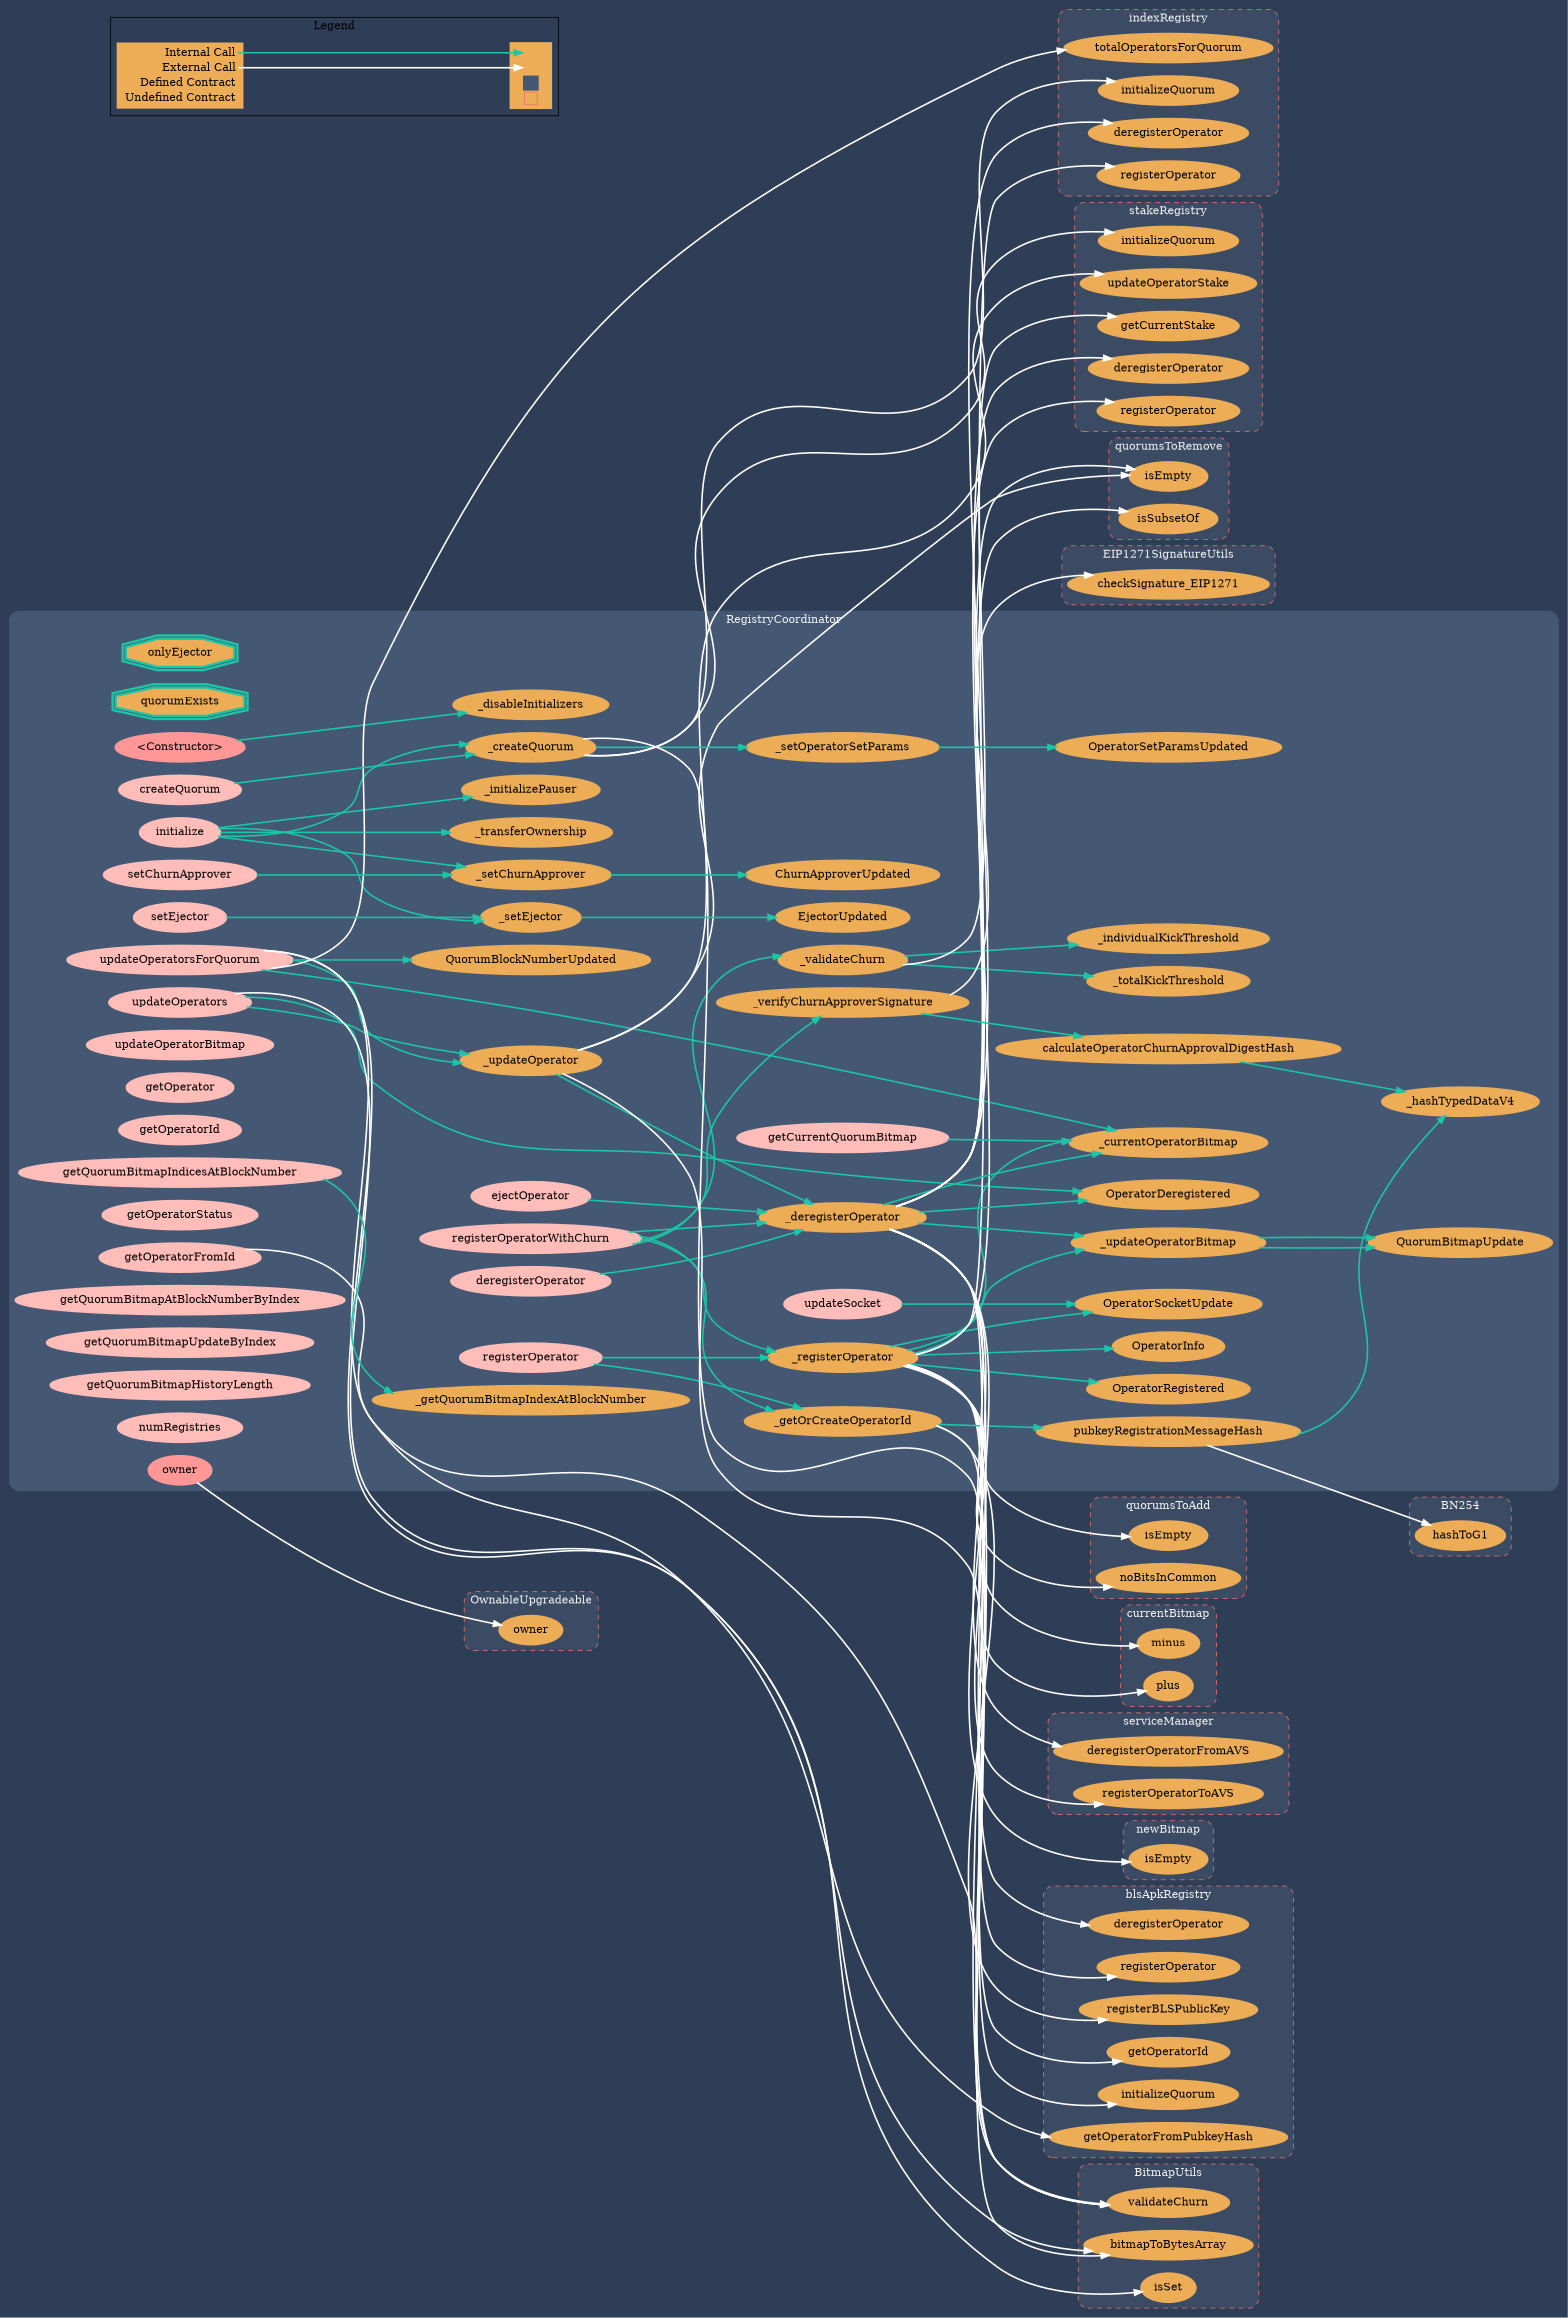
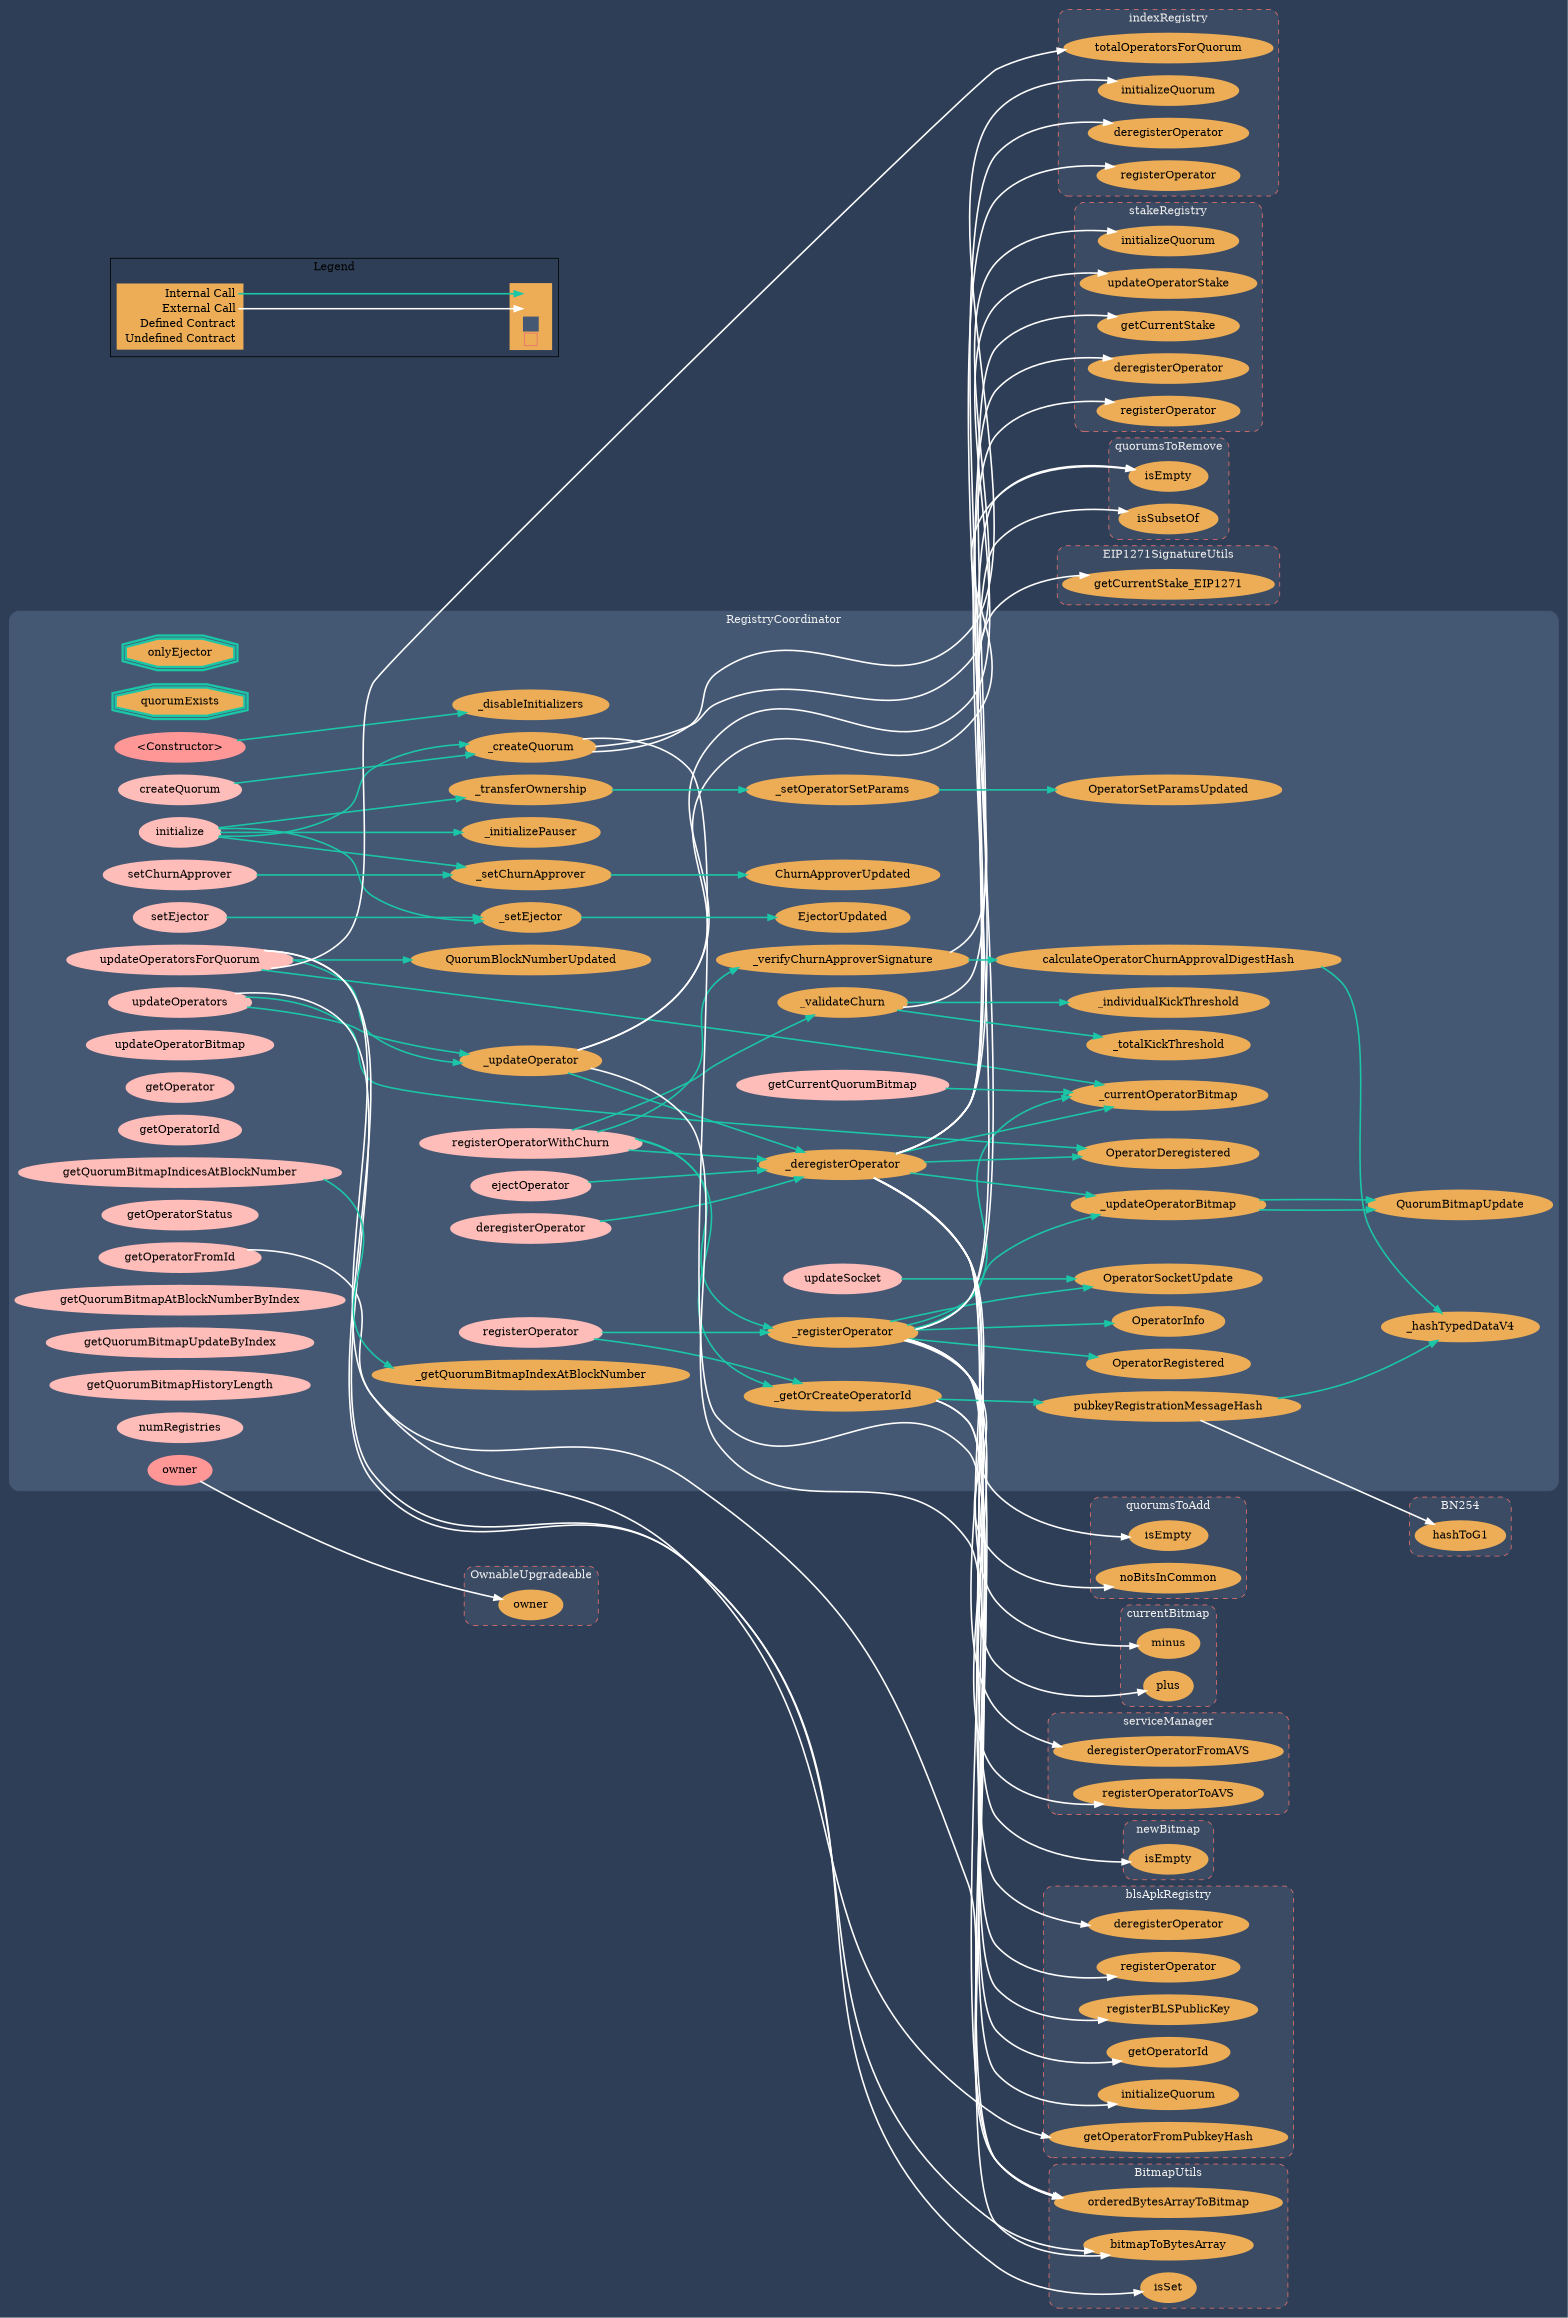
  digraph {
    bgcolor="#2e3e56"
    compound=true
    rankdir=LR
    node [color="#edad56" fillcolor="#edad56" penwidth=3 style=filled]
    edge [color="#1bc6a6" fontname="helvetica Neue Ultra Light" penwidth=2]
    n1 [color="#1bc6a6" label=onlyEjector shape=doubleoctagon]
    n2 [color="#1bc6a6" label=quorumExists shape=doubleoctagon]
    n3 [color="#FF9797" fillcolor="#FF9797" label="<Constructor>"]
    n4 [color="#ffbdb9" fillcolor="#ffbdb9" label=initialize]
    n5 [color="#ffbdb9" fillcolor="#ffbdb9" label=registerOperator]
    n6 [color="#ffbdb9" fillcolor="#ffbdb9" label=registerOperatorWithChurn]
    n7 [color="#ffbdb9" fillcolor="#ffbdb9" label=deregisterOperator]
    n8 [color="#ffbdb9" fillcolor="#ffbdb9" label=updateOperators]
    n9 [color="#ffbdb9" fillcolor="#ffbdb9" label=updateOperatorsForQuorum]
    n10 [color="#ffbdb9" fillcolor="#ffbdb9" label=updateSocket]
    n11 [color="#ffbdb9" fillcolor="#ffbdb9" label=ejectOperator]
    n12 [color="#ffbdb9" fillcolor="#ffbdb9" label=createQuorum]
    n13 [color="#ffbdb9" fillcolor="#ffbdb9" label=setChurnApprover]
    n14 [color="#ffbdb9" fillcolor="#ffbdb9" label=setEjector]
    n15 [label=_registerOperator]
    n16 [label=_getOrCreateOperatorId]
    n17 [label=_validateChurn]
    n18 [label=_deregisterOperator]
    n19 [label=_updateOperator]
    n20 [label=_individualKickThreshold]
    n21 [label=_totalKickThreshold]
    n22 [label=_verifyChurnApproverSignature]
    n23 [label=_createQuorum]
    n24 [label=_updateOperatorBitmap]
    n25 [label=_currentOperatorBitmap]
    n26 [label=_getQuorumBitmapIndexAtBlockNumber]
    n27 [label=_setOperatorSetParams]
    n28 [label=_setChurnApprover]
    n29 [label=_setEjector]
    n30 [color="#ffbdb9" fillcolor="#ffbdb9" label=updateOperatorBitmap]
    n31 [color="#ffbdb9" fillcolor="#ffbdb9" label=getOperator]
    n32 [color="#ffbdb9" fillcolor="#ffbdb9" label=getOperatorId]
    n33 [color="#ffbdb9" fillcolor="#ffbdb9" label=getOperatorFromId]
    n34 [color="#ffbdb9" fillcolor="#ffbdb9" label=getOperatorStatus]
    n35 [color="#ffbdb9" fillcolor="#ffbdb9" label=getQuorumBitmapIndicesAtBlockNumber]
    n36 [color="#ffbdb9" fillcolor="#ffbdb9" label=getQuorumBitmapAtBlockNumberByIndex]
    n37 [color="#ffbdb9" fillcolor="#ffbdb9" label=getQuorumBitmapUpdateByIndex]
    n38 [color="#ffbdb9" fillcolor="#ffbdb9" label=getCurrentQuorumBitmap]
    n39 [color="#ffbdb9" fillcolor="#ffbdb9" label=getQuorumBitmapHistoryLength]
    n40 [color="#ffbdb9" fillcolor="#ffbdb9" label=numRegistries]
    n41 [label=calculateOperatorChurnApprovalDigestHash]
    n42 [label=pubkeyRegistrationMessageHash]
    n43 [color="#FF9797" fillcolor="#FF9797" label=owner]
    n44 [label=_disableInitializers]
    n45 [label=_transferOwnership]
    n46 [label=_initializePauser]
    n47 [label=QuorumBlockNumberUpdated]
    n48 [label=OperatorSocketUpdate]
    n49 [label=OperatorInfo]
    n50 [label=OperatorRegistered]
    n51 [label=OperatorDeregistered]
    n52 [label=QuorumBitmapUpdate]
    n53 [label=OperatorSetParamsUpdated]
    n54 [label=ChurnApproverUpdated]
    n55 [label=EjectorUpdated]
    n56 [label=_hashTypedDataV4]
    n57 [label=bitmapToBytesArray]
-   n58 [label=validateChurn]
+   n58 [label=orderedBytesArrayToBitmap]
    n59 [label=isSet]
    n60 [label=totalOperatorsForQuorum]
    n61 [label=registerOperator]
    n62 [label=deregisterOperator]
    n63 [label=initializeQuorum]
    n64 [label=isEmpty]
    n65 [label=noBitsInCommon]
    n66 [label=plus]
    n67 [label=minus]
    n68 [label=registerOperatorToAVS]
    n69 [label=deregisterOperatorFromAVS]
    n70 [label=registerOperator]
    n71 [label=getOperatorId]
    n72 [label=registerBLSPublicKey]
    n73 [label=deregisterOperator]
    n74 [label=initializeQuorum]
    n75 [label=getOperatorFromPubkeyHash]
    n76 [label=registerOperator]
    n77 [label=getCurrentStake]
    n78 [label=deregisterOperator]
    n79 [label=updateOperatorStake]
    n80 [label=initializeQuorum]
    n81 [label=isEmpty]
    n82 [label=isSubsetOf]
    n83 [label=isEmpty]
-   n84 [label=checkSignature_EIP1271]
+   n84 [label=getCurrentStake_EIP1271]
    n85 [label=<<table border="0" cellpadding="2" cellspacing="0" cellborder="0">   <tr><td align="right" port="i1">Internal Call</td></tr>   <tr><td align="right" port="i2">External Call</td></tr>   <tr><td align="right" port="i3">Defined Contract</td></tr>   <tr><td align="right" port="i4">Undefined Contract</td></tr>   </table>> shape=plaintext]
    n86 [label=<<table border="0" cellpadding="2" cellspacing="0" cellborder="0">   <tr><td port="i1">&nbsp;&nbsp;&nbsp;</td></tr>   <tr><td port="i2">&nbsp;&nbsp;&nbsp;</td></tr>   <tr><td port="i3" bgcolor="#445773">&nbsp;&nbsp;&nbsp;</td></tr>   <tr><td port="i4">     <table border="1" cellborder="0" cellspacing="0" cellpadding="7" color="#e8726d">       <tr>        <td></td>       </tr>      </table>   </td></tr>   </table>> shape=plaintext]
    n87 [label=hashToG1]
    n88 [label=owner]
    subgraph cluster_1 {
      bgcolor="#445773"
      color="#445773"
      fontcolor="#f0f0f0"
      label=RegistryCoordinator
      style=rounded
      n1
      n2
      n3
      n4
      n5
      n6
      n7
      n8
      n9
      n10
      n11
      n12
      n13
      n14
      n15
      n16
      n17
      n18
      n19
      n20
      n21
      n22
      n23
      n24
      n25
      n26
      n27
      n28
      n29
      n30
      n31
      n32
      n33
      n34
      n35
      n36
      n37
      n38
      n39
      n40
      n41
      n42
      n43
      n44
      n45
      n46
      n47
      n48
      n49
      n50
      n51
      n52
      n53
      n54
      n55
      n56
    }
    subgraph cluster_2 {
      bgcolor="#3b4b63"
      color="#e8726d"
      fontcolor="#f0f0f0"
      label=BitmapUtils
      style="rounded,dashed"
      n57
      n58
      n59
    }
    subgraph cluster_3 {
      bgcolor="#3b4b63"
      color="#e8726d"
      fontcolor="#f0f0f0"
      label=indexRegistry
      style="rounded,dashed"
      n60
      n61
      n62
      n63
    }
    subgraph cluster_4 {
      bgcolor="#3b4b63"
      color="#e8726d"
      fontcolor="#f0f0f0"
      label=quorumsToAdd
      style="rounded,dashed"
      n64
      n65
    }
    subgraph cluster_5 {
      bgcolor="#3b4b63"
      color="#e8726d"
      fontcolor="#f0f0f0"
      label=currentBitmap
      style="rounded,dashed"
      n66
      n67
    }
    subgraph cluster_6 {
      bgcolor="#3b4b63"
      color="#e8726d"
      fontcolor="#f0f0f0"
      label=serviceManager
      style="rounded,dashed"
      n68
      n69
    }
    subgraph cluster_7 {
      bgcolor="#3b4b63"
      color="#e8726d"
      fontcolor="#f0f0f0"
      label=blsApkRegistry
      style="rounded,dashed"
      n70
      n71
      n72
      n73
      n74
      n75
    }
    subgraph cluster_8 {
      bgcolor="#3b4b63"
      color="#e8726d"
      fontcolor="#f0f0f0"
      label=stakeRegistry
      style="rounded,dashed"
      n76
      n77
      n78
      n79
      n80
    }
    subgraph cluster_9 {
      bgcolor="#3b4b63"
      color="#e8726d"
      fontcolor="#f0f0f0"
      label=quorumsToRemove
      style="rounded,dashed"
      n81
      n82
    }
    subgraph cluster_10 {
      bgcolor="#3b4b63"
      color="#e8726d"
      fontcolor="#f0f0f0"
      label=newBitmap
      style="rounded,dashed"
      n83
    }
    subgraph cluster_11 {
      bgcolor="#3b4b63"
      color="#e8726d"
      fontcolor="#f0f0f0"
      label=EIP1271SignatureUtils
      style="rounded,dashed"
      n84
    }
    subgraph cluster_12 {
      label=Legend
      n85
      n86
    }
    subgraph cluster_13 {
      bgcolor="#3b4b63"
      color="#e8726d"
      fontcolor="#f0f0f0"
      label=BN254
      style="rounded,dashed"
      n87
    }
    subgraph cluster_14 {
      bgcolor="#3b4b63"
      color="#e8726d"
      fontcolor="#f0f0f0"
      label=OwnableUpgradeable
      style="rounded,dashed"
      n88
    }
    n3 -> n44
    n4 -> n23
    n4 -> n28
    n4 -> n29
    n4 -> n45
    n4 -> n46
    n5 -> n15
    n5 -> n16
    n6 -> n15
    n6 -> n16
    n6 -> n17
    n6 -> n18
    n6 -> n22
    n7 -> n18
    n8 -> n19
    n8 -> n51
    n8 -> n57 [color=white]
    n9 -> n19
    n9 -> n25
    n9 -> n47
    n9 -> n58 [color=white]
    n9 -> n59 [color=white]
    n9 -> n60 [color=white]
    n10 -> n48
    n11 -> n18
    n12 -> n23
    n13 -> n28
    n14 -> n29
    n15 -> n24
    n15 -> n25
    n15 -> n48
    n15 -> n49
    n15 -> n50
    n15 -> n58 [color=white]
    n15 -> n61 [color=white]
    n15 -> n64 [color=white]
    n15 -> n65 [color=white]
    n15 -> n66 [color=white]
    n15 -> n68 [color=white]
    n15 -> n70 [color=white]
    n15 -> n76 [color=white]
    n16 -> n42
    n16 -> n71 [color=white]
    n16 -> n72 [color=white]
    n17 -> n20
    n17 -> n21
    n17 -> n77 [color=white]
    n18 -> n24
    n18 -> n25
    n18 -> n51
    n18 -> n58 [color=white]
    n18 -> n62 [color=white]
    n18 -> n67 [color=white]
    n18 -> n69 [color=white]
    n18 -> n73 [color=white]
    n18 -> n78 [color=white]
    n18 -> n81 [color=white]
    n18 -> n82 [color=white]
    n18 -> n83 [color=white]
    n19 -> n18
    n19 -> n57 [color=white]
    n19 -> n79 [color=white]
    n19 -> n81 [color=white]
    n22 -> n41
    n22 -> n84 [color=white]
-   n23 -> n27
+   n45 -> n27
    n23 -> n63 [color=white]
    n23 -> n74 [color=white]
    n23 -> n80 [color=white]
    n24 -> n52
    n24 -> n52
    n27 -> n53
    n28 -> n54
    n29 -> n55
    n33 -> n75 [color=white]
    n35 -> n26
    n38 -> n25
    n41 -> n56
    n42 -> n56
    n42 -> n87 [color=white]
    n43 -> n88 [color=white]
    n85 -> n86 [headport="i1:w" tailport="i1:e"]
    n85 -> n86 [color=white headport="i2:w" tailport="i2:e"]
  }
